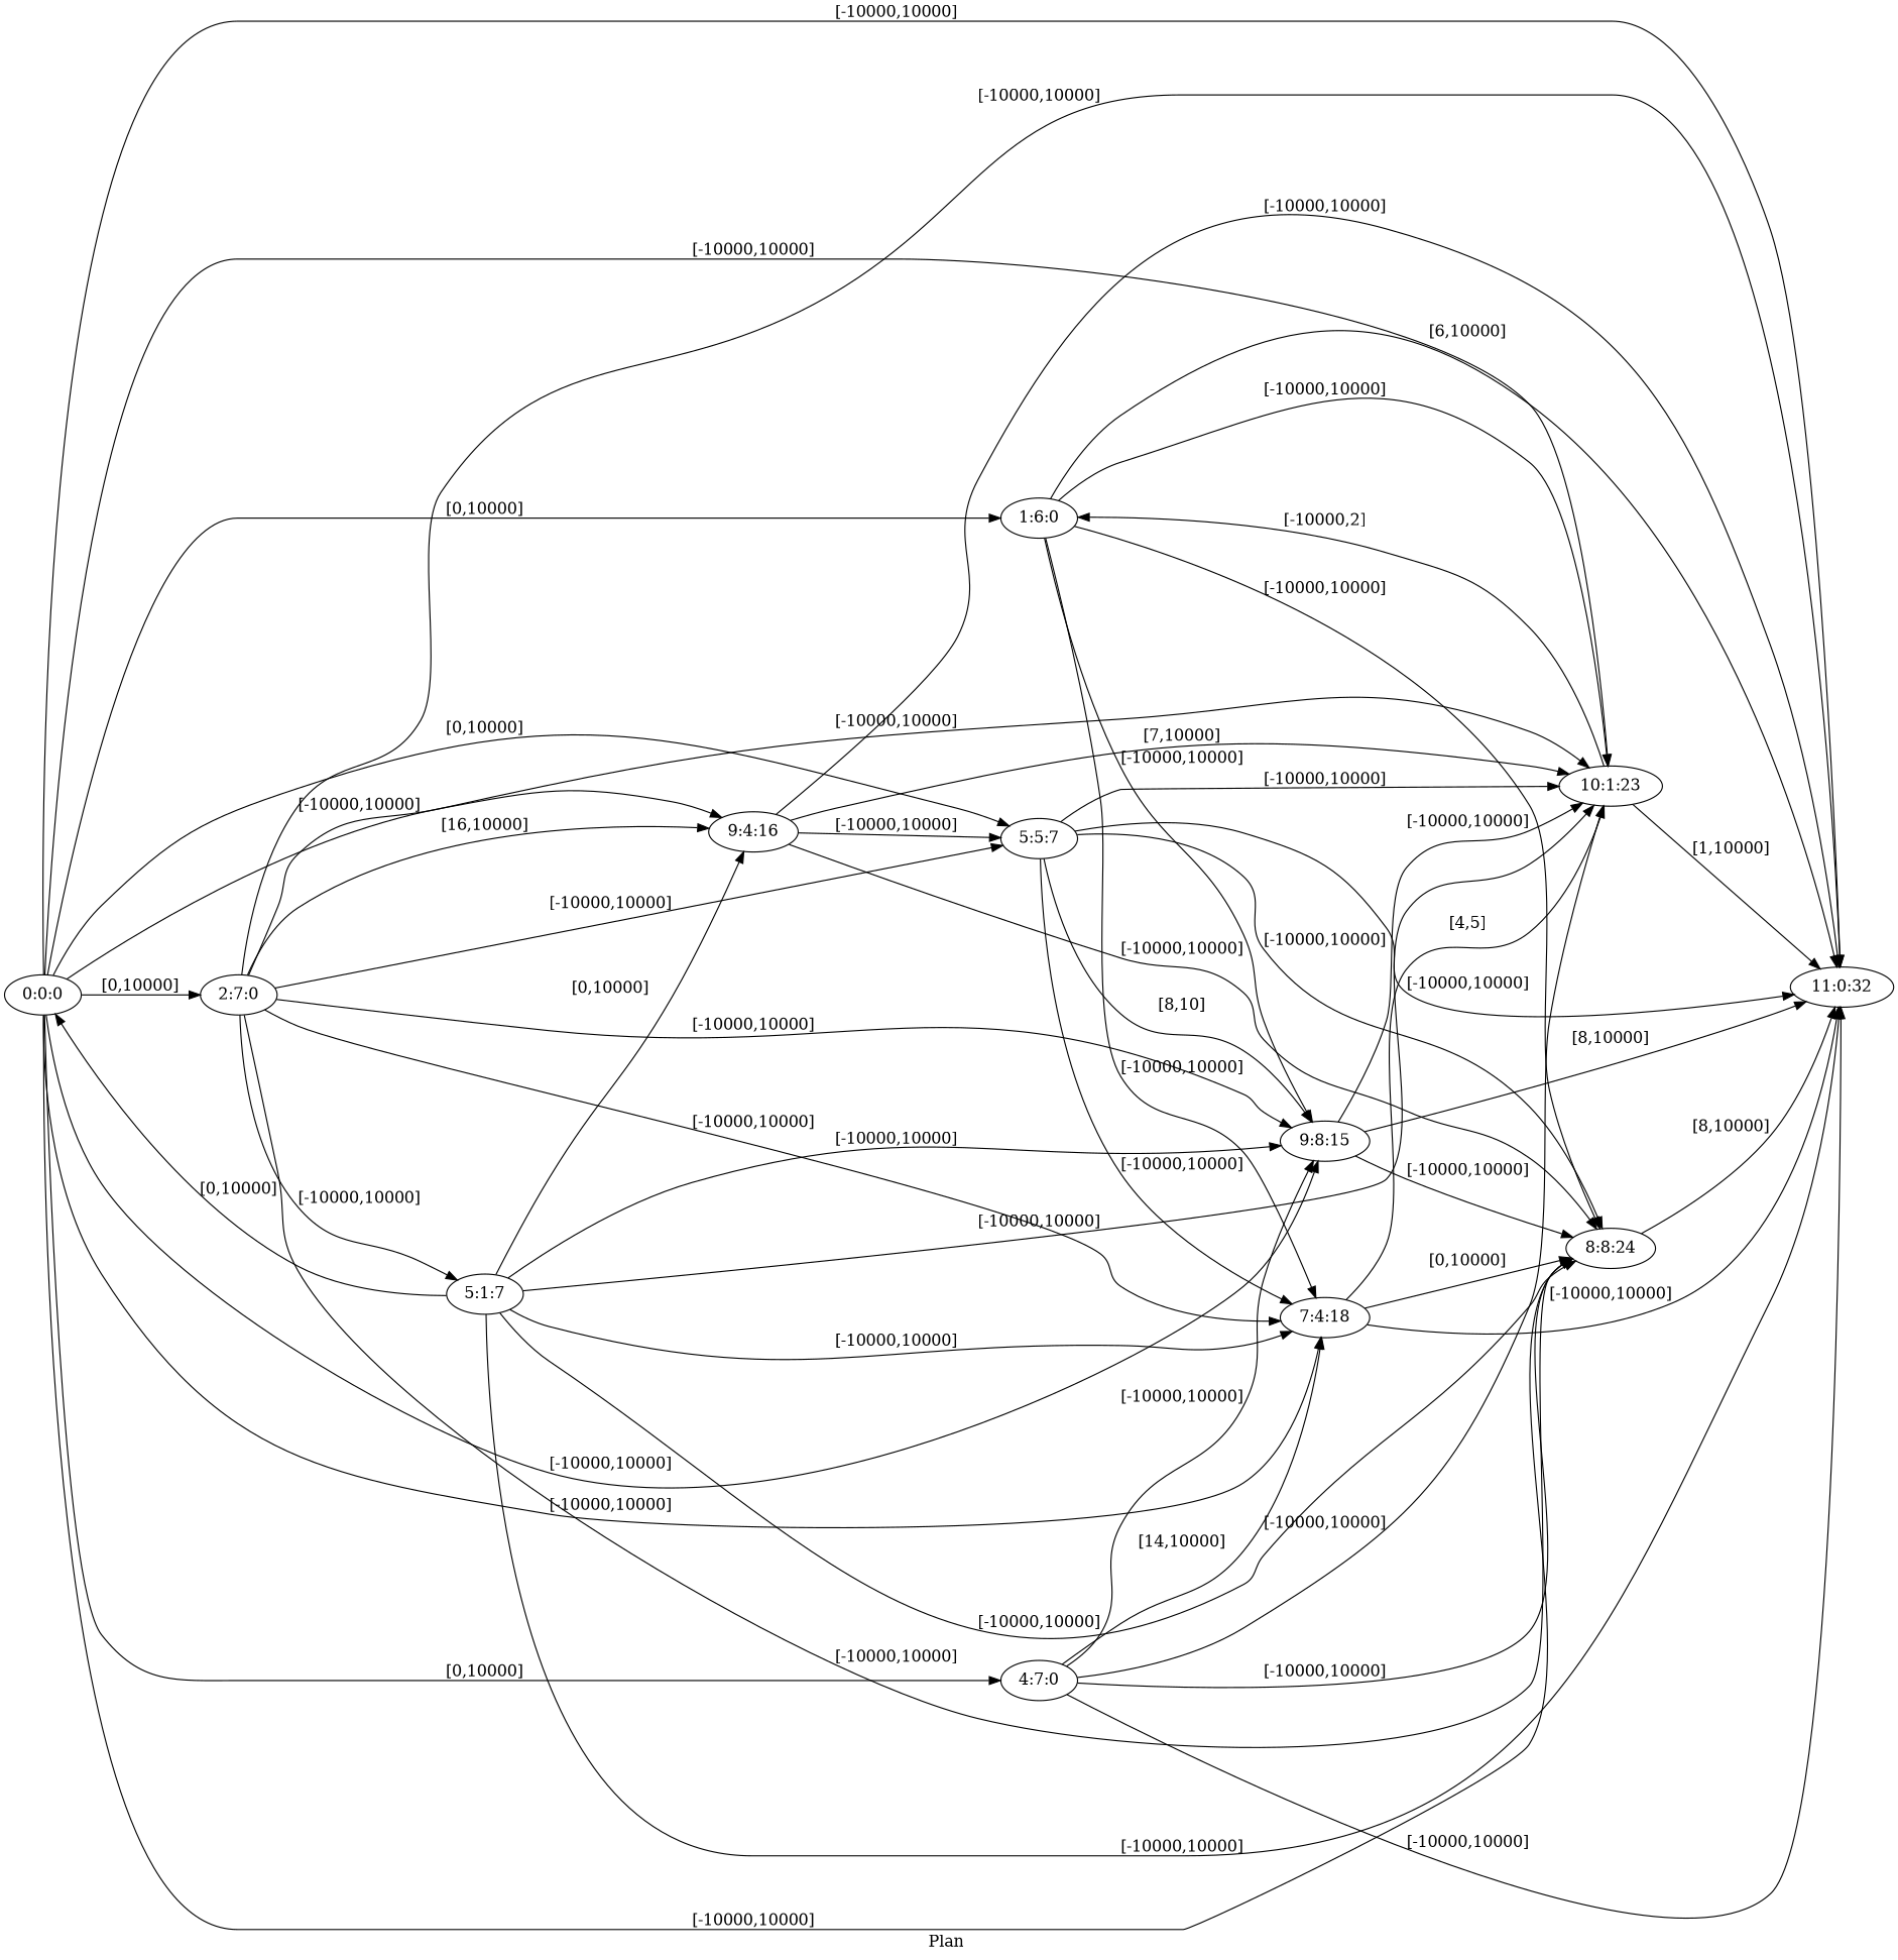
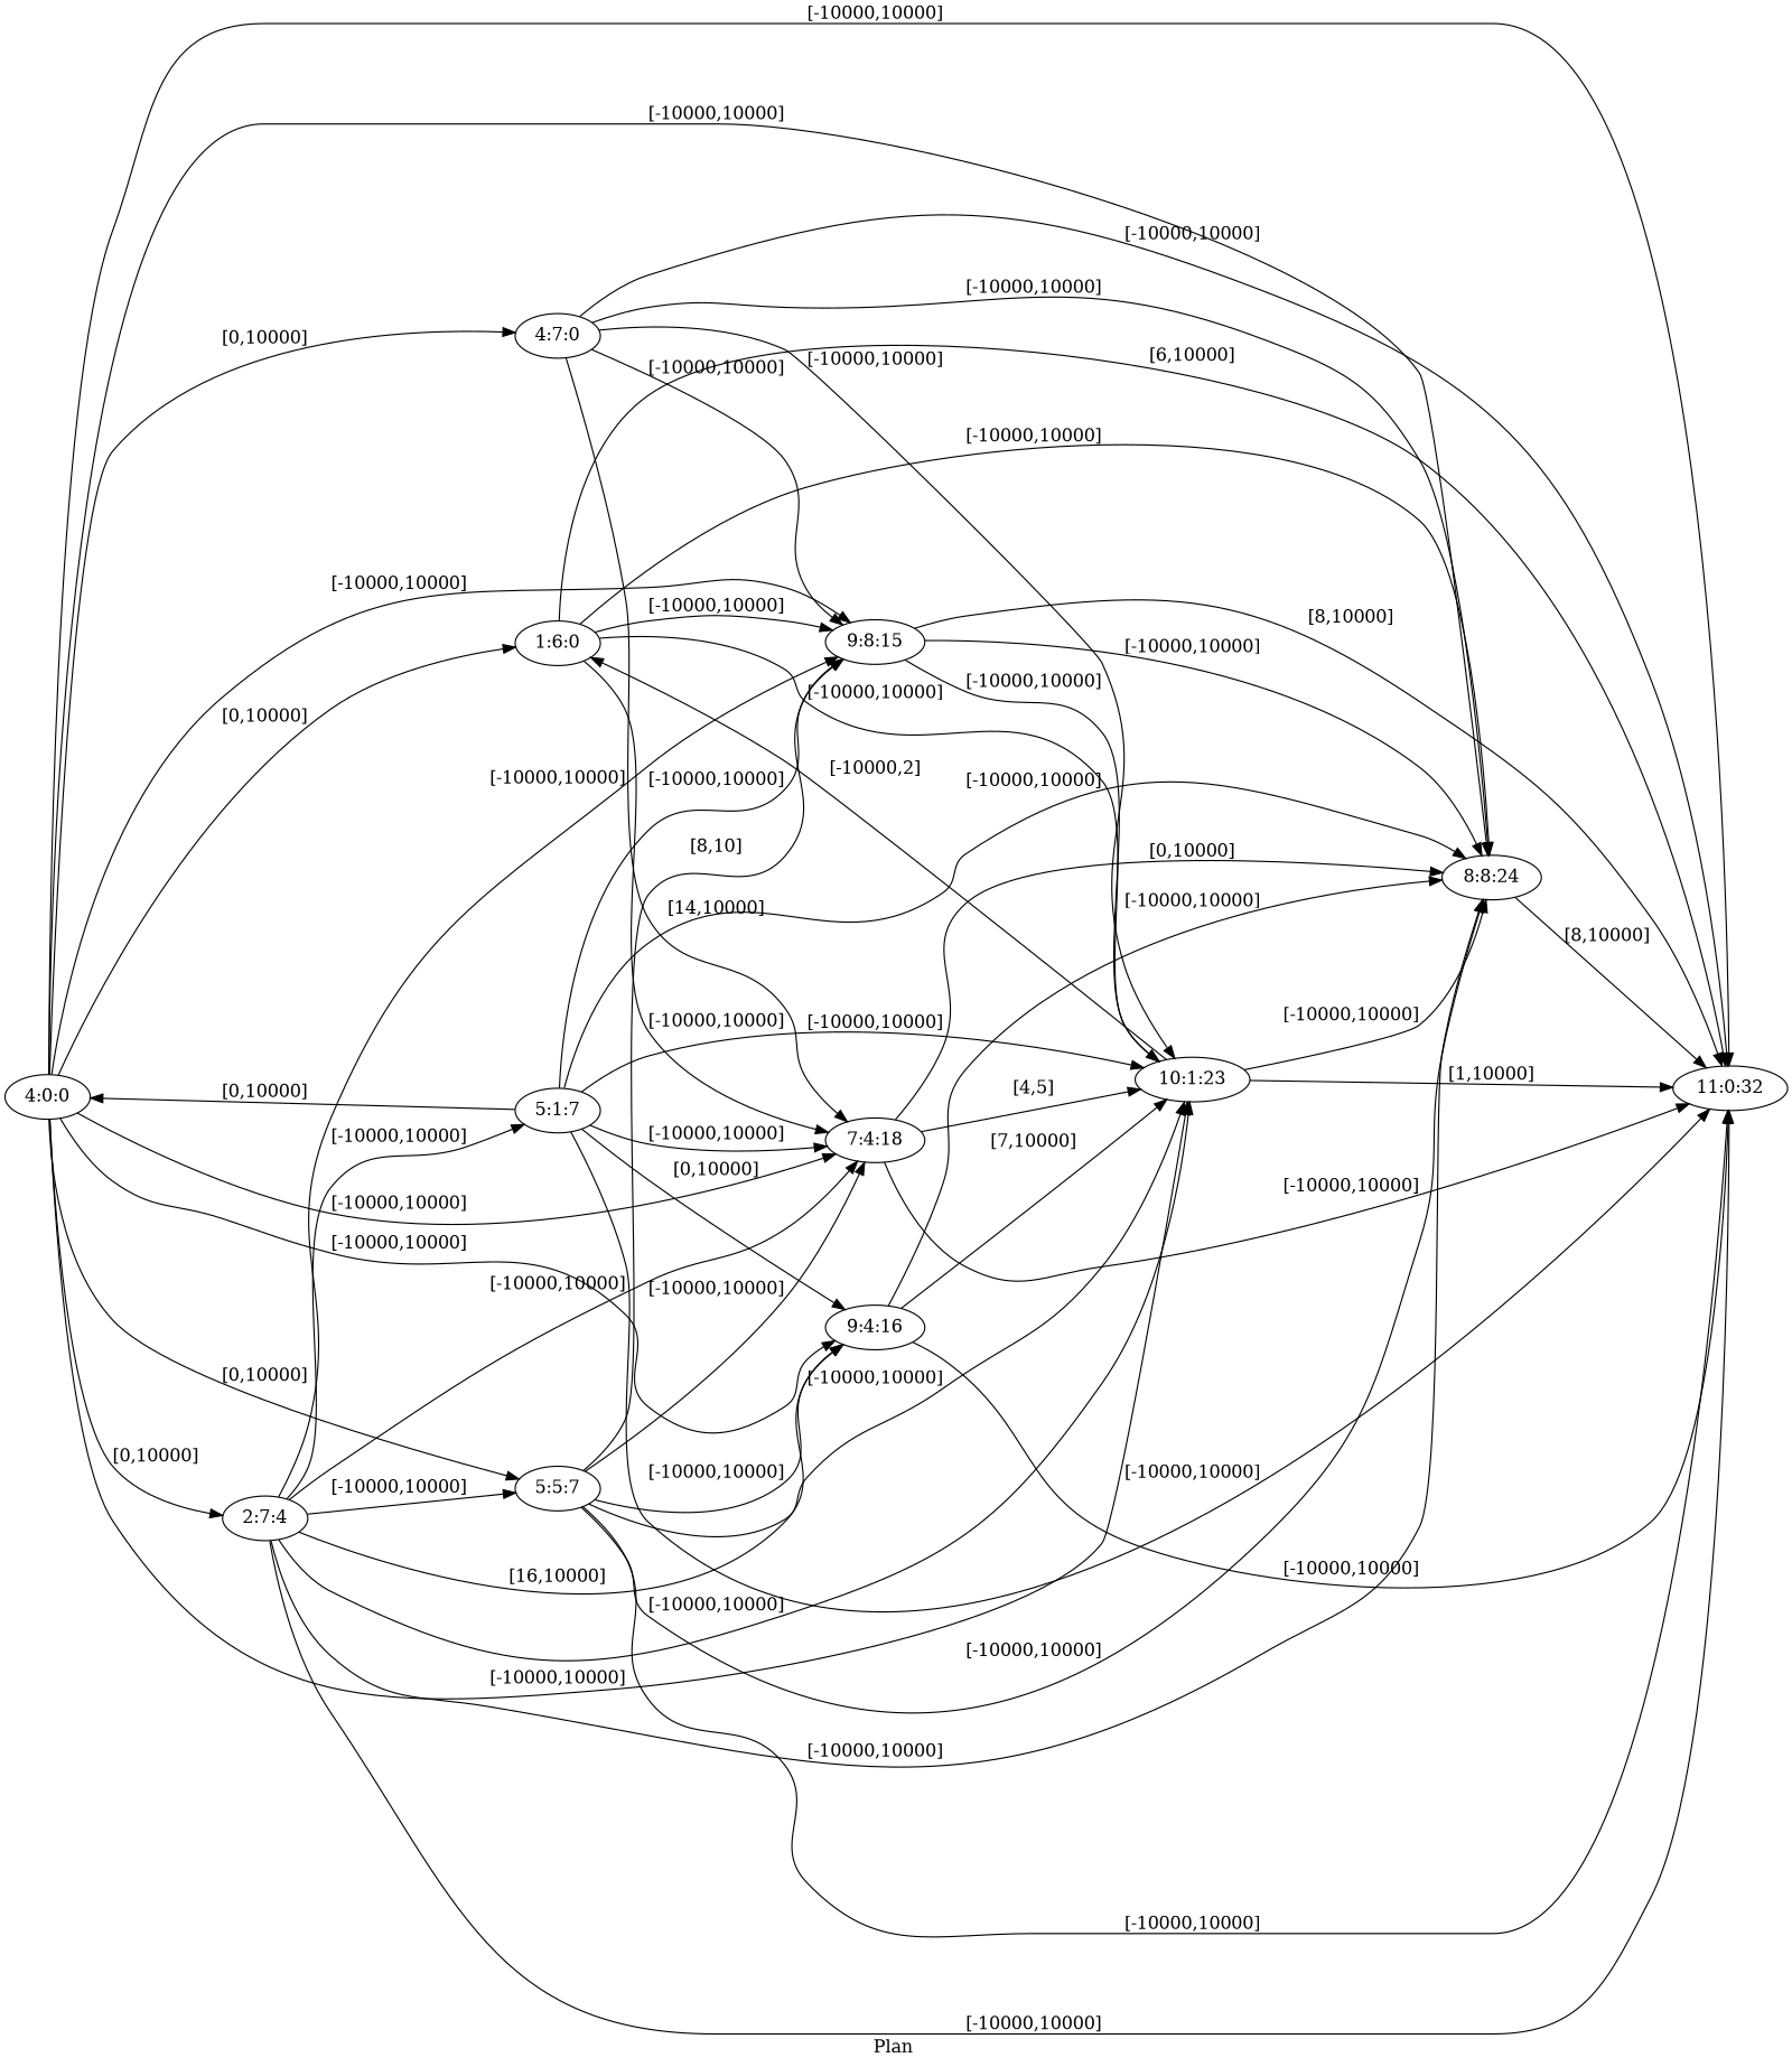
  digraph {
    fldt=0.809751
    label="Plan "
    nodesep=.45
    rankdir=LR
-   "0:0:0"
+   "0:0:0" [label="4:0:0"]
    "1:6:0"
-   "2:7:0"
+   "2:7:0" [label="2:7:4"]
    n4 [label="5:5:7"]
    n5 [label="4:7:0"]
    n6 [label="9:4:16"]
    "7:4:18"
    "8:8:24"
    "9:8:15"
    "10:1:23"
    "11:0:32"
    "5:1:7"
    "0:0:0" -> "1:6:0" [label="[0,10000]"]
    "0:0:0" -> "2:7:0" [label="[0,10000]"]
    "0:0:0" -> n4 [label="[0,10000]"]
    "0:0:0" -> n5 [label="[0,10000]"]
    "0:0:0" -> n6 [label="[-10000,10000]"]
    "0:0:0" -> "7:4:18" [label="[-10000,10000]"]
    "0:0:0" -> "8:8:24" [label="[-10000,10000]"]
    "0:0:0" -> "9:8:15" [label="[-10000,10000]"]
    "0:0:0" -> "10:1:23" [label="[-10000,10000]"]
    "0:0:0" -> "11:0:32" [label="[-10000,10000]"]
    "1:6:0" -> "7:4:18" [label="[-10000,10000]"]
    "1:6:0" -> "8:8:24" [label="[-10000,10000]"]
    "1:6:0" -> "9:8:15" [label="[-10000,10000]"]
    "1:6:0" -> "10:1:23" [label="[-10000,10000]"]
    "1:6:0" -> "11:0:32" [label="[6,10000]"]
    "2:7:0" -> n4 [label="[-10000,10000]"]
    "2:7:0" -> n6 [label="[16,10000]"]
    "2:7:0" -> "7:4:18" [label="[-10000,10000]"]
    "2:7:0" -> "8:8:24" [label="[-10000,10000]"]
    "2:7:0" -> "9:8:15" [label="[-10000,10000]"]
    "2:7:0" -> "10:1:23" [label="[-10000,10000]"]
    "2:7:0" -> "11:0:32" [label="[-10000,10000]"]
    "2:7:0" -> "5:1:7" [label="[-10000,10000]"]
-   n6 -> n4 [label="[-10000,10000]"]
+   n4 -> n6 [label="[-10000,10000]"]
    n4 -> "7:4:18" [label="[-10000,10000]"]
    n4 -> "8:8:24" [label="[-10000,10000]"]
    n4 -> "9:8:15" [label="[8,10]"]
    n4 -> "10:1:23" [label="[-10000,10000]"]
    n4 -> "11:0:32" [label="[-10000,10000]"]
    n5 -> "7:4:18" [label="[14,10000]"]
    n5 -> "8:8:24" [label="[-10000,10000]"]
    n5 -> "9:8:15" [label="[-10000,10000]"]
    n5 -> "10:1:23" [label="[-10000,10000]"]
    n5 -> "11:0:32" [label="[-10000,10000]"]
    n6 -> "8:8:24" [label="[-10000,10000]"]
    n6 -> "10:1:23" [label="[7,10000]"]
    n6 -> "11:0:32" [label="[-10000,10000]"]
    "7:4:18" -> "8:8:24" [label="[0,10000]"]
    "7:4:18" -> "10:1:23" [label="[4,5]"]
    "7:4:18" -> "11:0:32" [label="[-10000,10000]"]
    "8:8:24" -> "11:0:32" [label="[8,10000]"]
    "9:8:15" -> "8:8:24" [label="[-10000,10000]"]
    "9:8:15" -> "10:1:23" [label="[-10000,10000]"]
    "9:8:15" -> "11:0:32" [label="[8,10000]"]
    "10:1:23" -> "1:6:0" [label="[-10000,2]"]
+   "10:1:23" -> "8:8:24" [label="[-10000,10000]"]
    "10:1:23" -> "11:0:32" [label="[1,10000]"]
    "5:1:7" -> "0:0:0" [label="[0,10000]"]
    "5:1:7" -> n6 [label="[0,10000]"]
    "5:1:7" -> "7:4:18" [label="[-10000,10000]"]
    "5:1:7" -> "8:8:24" [label="[-10000,10000]"]
    "5:1:7" -> "9:8:15" [label="[-10000,10000]"]
    "5:1:7" -> "10:1:23" [label="[-10000,10000]"]
    "5:1:7" -> "11:0:32" [label="[-10000,10000]"]
  }
